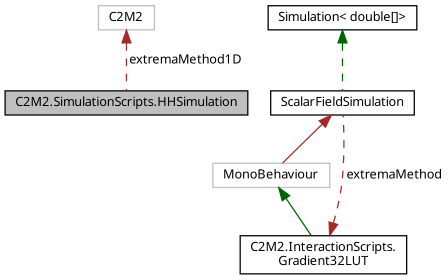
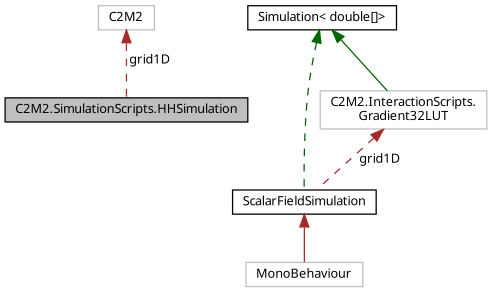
  digraph {
    fontname="Noto Sans"
    node [color=black fillcolor=white fontname="Noto Sans" fontsize=10 shape=record style=filled]
    edge [color=brown dir=back fontname="Noto Sans" fontsize=10 labelfontname=Helvetica labelfontsize=10 style=dashed]
    n1 [fillcolor=grey75 fontcolor=black height=0.2 label="C2M2.SimulationScripts.HHSimulation" width=0.4]
    n2 [height=0.2 label=ScalarFieldSimulation width=0.4]
    n3 [color=grey75 height=0.2 label=MonoBehaviour width=0.4]
    n4 [height=0.2 label="Simulation\< double[]\>" width=0.4]
-   n5 [height=0.2 label="C2M2.InteractionScripts.\lGradient32LUT" width=0.4]
+   n5 [color=grey75 height=0.2 label="C2M2.InteractionScripts.\lGradient32LUT" width=0.4]
    n6 [color=grey75 height=0.2 label=C2M2 width=0.4]
    n2 -> n3 [style=solid]
-   n3 -> n5 [color=darkgreen style=solid]
+   n4 -> n5 [color=darkgreen style=solid]
    n4 -> n2 [color=darkgreen]
-   n5 -> n2 [label=" extremaMethod"]
-   n6 -> n1 [label=" extremaMethod1D"]
+   n5 -> n2 [label=" grid1D"]
+   n6 -> n1 [label=" grid1D"]
  }
